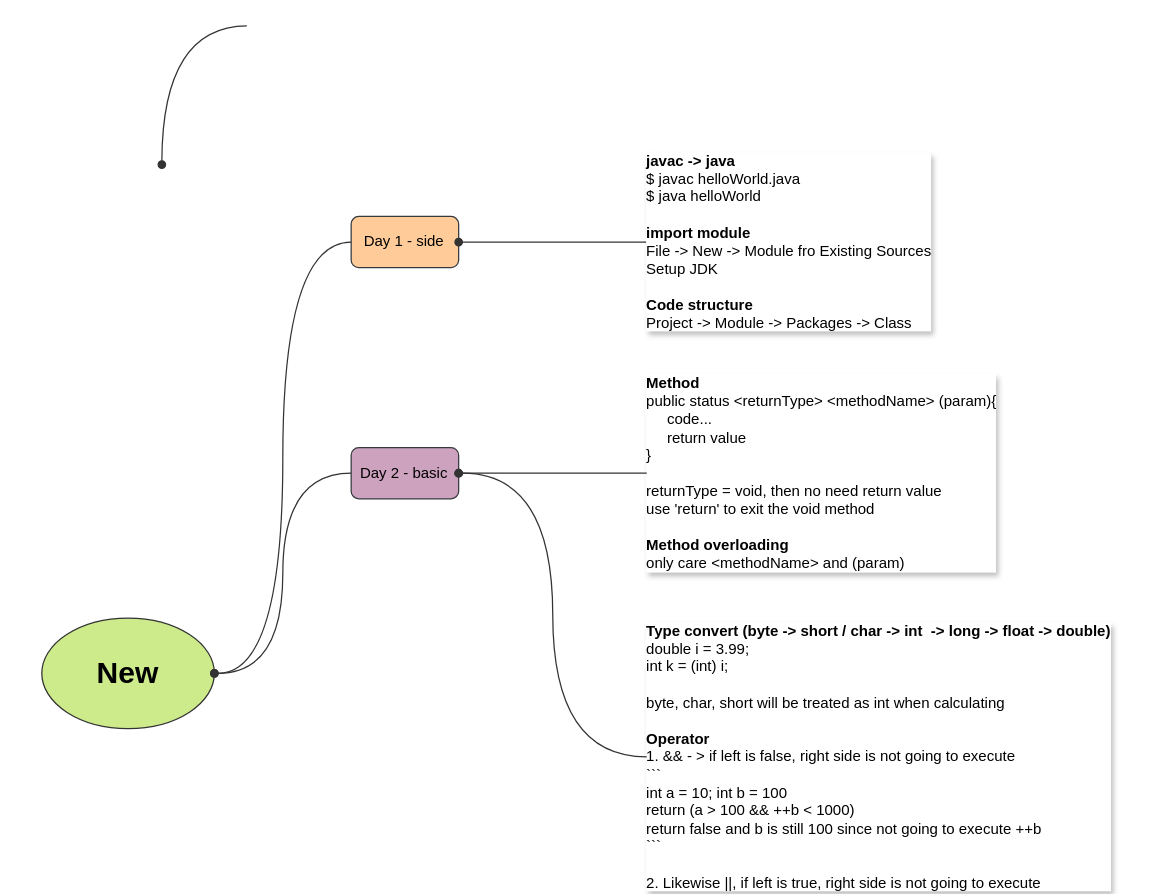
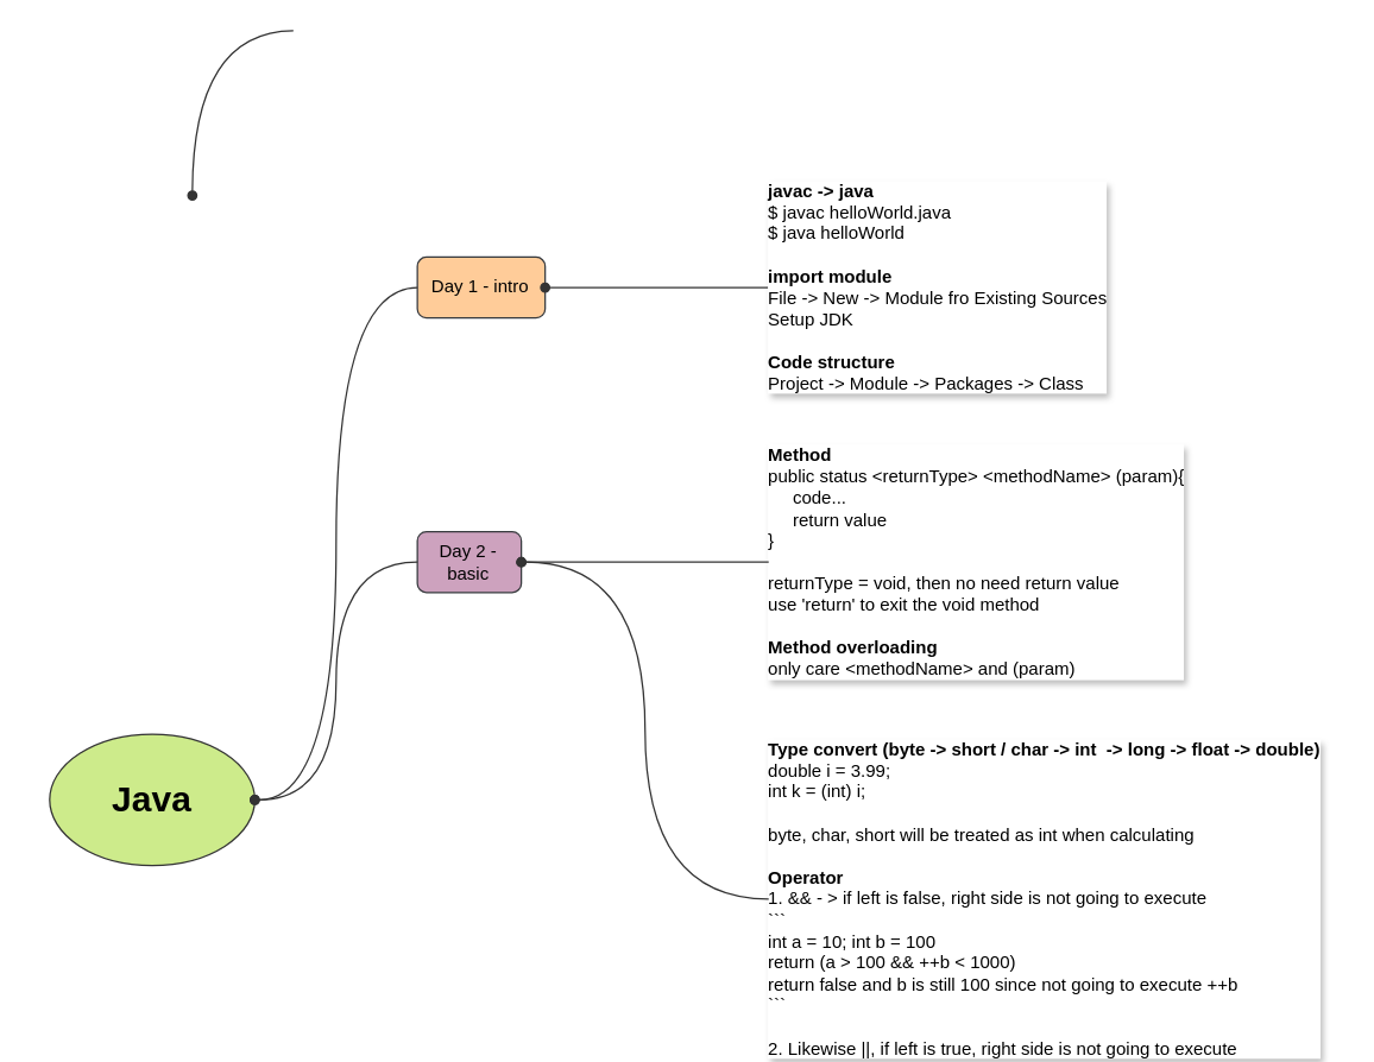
  <mxCell id="0" />
  <mxCell id="1" parent="0" />
  <mxCell id="2" value="" style="group" connectable="0" vertex="1" parent="1"><mxGeometry x="20" y="485.62" width="164" height="105" as="geometry" /></mxCell>
- <mxCell id="3" value="&lt;h1&gt;New&lt;/h1&gt;" style="ellipse;whiteSpace=wrap;html=1;fillColor=#cdeb8b;strokeColor=#333333;" vertex="1" parent="2"><mxGeometry x="12.947" y="8.289" width="138.105" height="88.421" as="geometry" /></mxCell>
+ <mxCell id="3" value="&lt;h1&gt;Java&lt;/h1&gt;" style="ellipse;whiteSpace=wrap;html=1;fillColor=#cdeb8b;strokeColor=#333333;" vertex="1" parent="2"><mxGeometry x="12.947" y="8.289" width="138.105" height="88.421" as="geometry" /></mxCell>
  <mxCell id="4" value="" style="group" vertex="1" connectable="0" parent="1"><mxGeometry x="275" y="167" width="97" height="52" as="geometry" /></mxCell>
- <mxCell id="5" value="Day 1 - side" style="rounded=1;whiteSpace=wrap;html=1;fillColor=#ffcc99;strokeColor=#36393d;" vertex="1" parent="4"><mxGeometry x="5.484" y="5.544" width="86.025" height="40.918" as="geometry" /></mxCell>
+ <mxCell id="5" value="Day 1 - intro" style="rounded=1;whiteSpace=wrap;html=1;fillColor=#ffcc99;strokeColor=#36393d;" vertex="1" parent="4"><mxGeometry x="5.484" y="5.544" width="86.025" height="40.918" as="geometry" /></mxCell>
  <mxCell id="6" style="edgeStyle=orthogonalEdgeStyle;shape=connector;curved=1;rounded=1;orthogonalLoop=1;jettySize=auto;html=1;labelBackgroundColor=default;strokeColor=#333333;align=center;verticalAlign=middle;fontFamily=Helvetica;fontSize=11;fontColor=default;endArrow=oval;endFill=1;strokeWidth=1;endSize=6;exitX=0;exitY=0.5;exitDx=0;exitDy=0;entryX=1;entryY=0.5;entryDx=0;entryDy=0;" edge="1" parent="1" source="5" target="3"><mxGeometry relative="1" as="geometry"><mxPoint x="225" y="403" as="targetPoint" /><mxPoint x="383" y="371.125" as="sourcePoint" /></mxGeometry></mxCell>
  <mxCell id="7" style="edgeStyle=orthogonalEdgeStyle;shape=connector;curved=1;rounded=1;orthogonalLoop=1;jettySize=auto;html=1;labelBackgroundColor=default;strokeColor=#333333;align=center;verticalAlign=middle;fontFamily=Helvetica;fontSize=11;fontColor=default;endArrow=oval;endFill=1;strokeWidth=1;endSize=6;exitX=0;exitY=0.5;exitDx=0;exitDy=0;entryX=1;entryY=0.5;entryDx=0;entryDy=0;" edge="1" parent="1" source="9" target="5"><mxGeometry relative="1" as="geometry"><mxPoint x="290" y="391" as="targetPoint" /><mxPoint x="539" y="193" as="sourcePoint" /></mxGeometry></mxCell>
  <mxCell id="8" style="edgeStyle=orthogonalEdgeStyle;shape=connector;curved=1;rounded=1;orthogonalLoop=1;jettySize=auto;html=1;labelBackgroundColor=default;strokeColor=#333333;align=center;verticalAlign=middle;fontFamily=Helvetica;fontSize=11;fontColor=default;endArrow=oval;endFill=1;strokeWidth=1;endSize=6;exitX=0;exitY=0.5;exitDx=0;exitDy=0;entryX=1;entryY=0.5;entryDx=0;entryDy=0;" edge="1" parent="1"><mxGeometry relative="1" as="geometry"><mxPoint x="129" y="131" as="targetPoint" /><mxPoint x="197" y="20" as="sourcePoint" /></mxGeometry></mxCell>
  <mxCell id="9" value="&lt;b style=&quot;&quot;&gt;javac -&amp;gt; java&lt;/b&gt;&lt;br style=&quot;&quot;&gt;&lt;span style=&quot;&quot;&gt;$ javac helloWorld.java&lt;/span&gt;&lt;div&gt;&lt;span style=&quot;&quot;&gt;$ java helloWorld&lt;/span&gt;&lt;br style=&quot;&quot;&gt;&lt;br style=&quot;&quot;&gt;&lt;b style=&quot;&quot;&gt;import module&lt;/b&gt;&lt;br style=&quot;&quot;&gt;&lt;span style=&quot;&quot;&gt;File -&amp;gt; New -&amp;gt; Module fro Existing Sources&lt;/span&gt;&lt;br style=&quot;&quot;&gt;&lt;span style=&quot;&quot;&gt;Setup JDK&lt;/span&gt;&lt;br style=&quot;&quot;&gt;&lt;br style=&quot;&quot;&gt;&lt;b style=&quot;&quot;&gt;Code structure&lt;/b&gt;&lt;br style=&quot;&quot;&gt;&lt;span style=&quot;&quot;&gt;Project -&amp;gt; Module -&amp;gt; Packages -&amp;gt; Class&lt;/span&gt;&lt;/div&gt;" style="rounded=0;html=1;labelBorderColor=none;labelBackgroundColor=default;textShadow=1;spacing=0;strokeColor=none;align=left;" vertex="1" parent="1"><mxGeometry x="517" y="113" width="236" height="160" as="geometry" /></mxCell>
  <mxCell id="10" value="" style="group" vertex="1" connectable="0" parent="1"><mxGeometry x="275" y="352" width="97" height="52" as="geometry" /></mxCell>
- <mxCell id="11" value="Day 2 - basic" style="rounded=1;whiteSpace=wrap;html=1;fillColor=#CDA2BE;strokeColor=#36393d;" vertex="1" parent="10"><mxGeometry x="5.484" y="5.544" width="86.025" height="40.918" as="geometry" /></mxCell>
+ <mxCell id="11" value="Day 2 - basic" style="rounded=1;whiteSpace=wrap;html=1;fillColor=#CDA2BE;strokeColor=#36393d;" vertex="1" parent="10"><mxGeometry x="5.484" y="5.544" width="70" height="40.918" as="geometry" /></mxCell>
  <mxCell id="12" style="edgeStyle=orthogonalEdgeStyle;shape=connector;curved=1;rounded=1;orthogonalLoop=1;jettySize=auto;html=1;labelBackgroundColor=default;strokeColor=#333333;align=center;verticalAlign=middle;fontFamily=Helvetica;fontSize=11;fontColor=default;endArrow=oval;endFill=1;strokeWidth=1;endSize=6;exitX=0;exitY=0.5;exitDx=0;exitDy=0;entryX=1;entryY=0.5;entryDx=0;entryDy=0;" edge="1" parent="1" source="11" target="3"><mxGeometry relative="1" as="geometry"><mxPoint x="210" y="165" as="targetPoint" /><mxPoint x="278" y="54" as="sourcePoint" /></mxGeometry></mxCell>
  <mxCell id="13" value="&lt;b&gt;Method&lt;/b&gt;&lt;div&gt;public status &amp;lt;returnType&amp;gt; &amp;lt;methodName&amp;gt; (param){&lt;br&gt;&amp;nbsp; &amp;nbsp; &amp;nbsp;code...&lt;/div&gt;&lt;div&gt;&amp;nbsp; &amp;nbsp; &amp;nbsp;return value&lt;/div&gt;&lt;div&gt;}&lt;/div&gt;&lt;div&gt;&lt;br&gt;&lt;/div&gt;&lt;div&gt;returnType = void, then no need return value&lt;/div&gt;&lt;div&gt;use 'return' to exit the void method&lt;/div&gt;&lt;div&gt;&lt;br&gt;&lt;/div&gt;&lt;div&gt;&lt;b&gt;Method overloading&lt;/b&gt;&lt;/div&gt;&lt;div&gt;only care &amp;lt;methodName&amp;gt; and (param)&lt;/div&gt;" style="rounded=0;html=1;labelBorderColor=none;labelBackgroundColor=default;textShadow=1;spacing=0;strokeColor=none;align=left;" vertex="1" parent="1"><mxGeometry x="517" y="298" width="308" height="160" as="geometry" /></mxCell>
  <mxCell id="14" style="edgeStyle=orthogonalEdgeStyle;shape=connector;curved=1;rounded=1;orthogonalLoop=1;jettySize=auto;html=1;labelBackgroundColor=default;strokeColor=#333333;align=center;verticalAlign=middle;fontFamily=Helvetica;fontSize=11;fontColor=default;endArrow=oval;endFill=1;strokeWidth=1;endSize=6;exitX=0;exitY=0.5;exitDx=0;exitDy=0;entryX=1;entryY=0.5;entryDx=0;entryDy=0;" edge="1" parent="1" source="13" target="11"><mxGeometry relative="1" as="geometry"><mxPoint x="165" y="178" as="targetPoint" /><mxPoint x="233" y="67" as="sourcePoint" /></mxGeometry></mxCell>
  <mxCell id="15" value="&lt;b&gt;Type convert (byte -&amp;gt; short /&amp;nbsp;&lt;/b&gt;&lt;b&gt;char&lt;/b&gt;&lt;b&gt;&amp;nbsp;-&amp;gt; int&amp;nbsp; -&amp;gt; long -&amp;gt; float -&amp;gt; double)&lt;/b&gt;&lt;div&gt;double i = 3.99;&lt;/div&gt;&lt;div&gt;int k = (int) i;&lt;/div&gt;&lt;div&gt;&lt;br&gt;&lt;/div&gt;&lt;div&gt;byte, char, short will be treated as int when calculating&lt;/div&gt;&lt;div&gt;&lt;br&gt;&lt;/div&gt;&lt;div&gt;&lt;b&gt;Operator&lt;/b&gt;&lt;/div&gt;&lt;div&gt;1. &amp;amp;&amp;amp; - &amp;gt; if left is false, right side is not going to execute&lt;/div&gt;&lt;div&gt;```&lt;/div&gt;&lt;div&gt;int a = 10; int b = 100&lt;/div&gt;&lt;div&gt;return (a &amp;gt; 100 &amp;amp;&amp;amp; ++b &amp;lt; 1000)&lt;/div&gt;&lt;div&gt;return false and b is still 100 since not going to execute ++b&lt;/div&gt;&lt;div&gt;```&lt;/div&gt;&lt;div&gt;&lt;br&gt;&lt;/div&gt;&lt;div&gt;2. Likewise ||, if left is true, right side is not going to execute&lt;/div&gt;" style="rounded=0;html=1;labelBorderColor=none;labelBackgroundColor=default;textShadow=1;spacing=0;strokeColor=none;align=left;" vertex="1" parent="1"><mxGeometry x="517" y="525" width="386" height="160" as="geometry" /></mxCell>
  <mxCell id="16" style="edgeStyle=orthogonalEdgeStyle;shape=connector;curved=1;rounded=1;orthogonalLoop=1;jettySize=auto;html=1;labelBackgroundColor=default;strokeColor=#333333;align=center;verticalAlign=middle;fontFamily=Helvetica;fontSize=11;fontColor=default;endArrow=oval;endFill=1;strokeWidth=1;endSize=6;exitX=0;exitY=0.5;exitDx=0;exitDy=0;entryX=1;entryY=0.5;entryDx=0;entryDy=0;" edge="1" parent="1" source="15" target="11"><mxGeometry relative="1" as="geometry"><mxPoint x="445" y="397" as="targetPoint" /><mxPoint x="595" y="397" as="sourcePoint" /></mxGeometry></mxCell>
